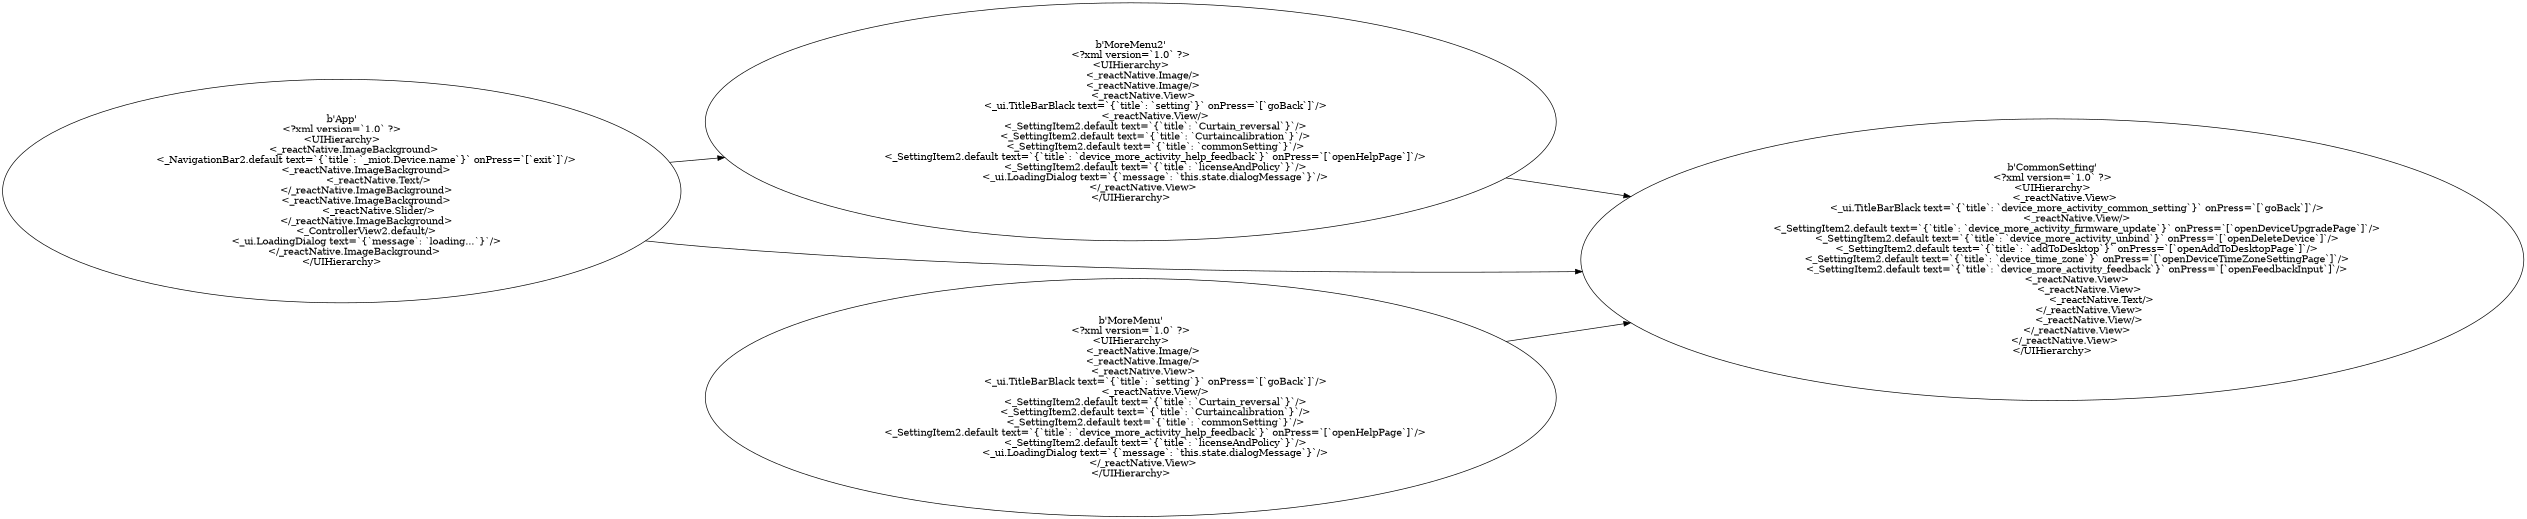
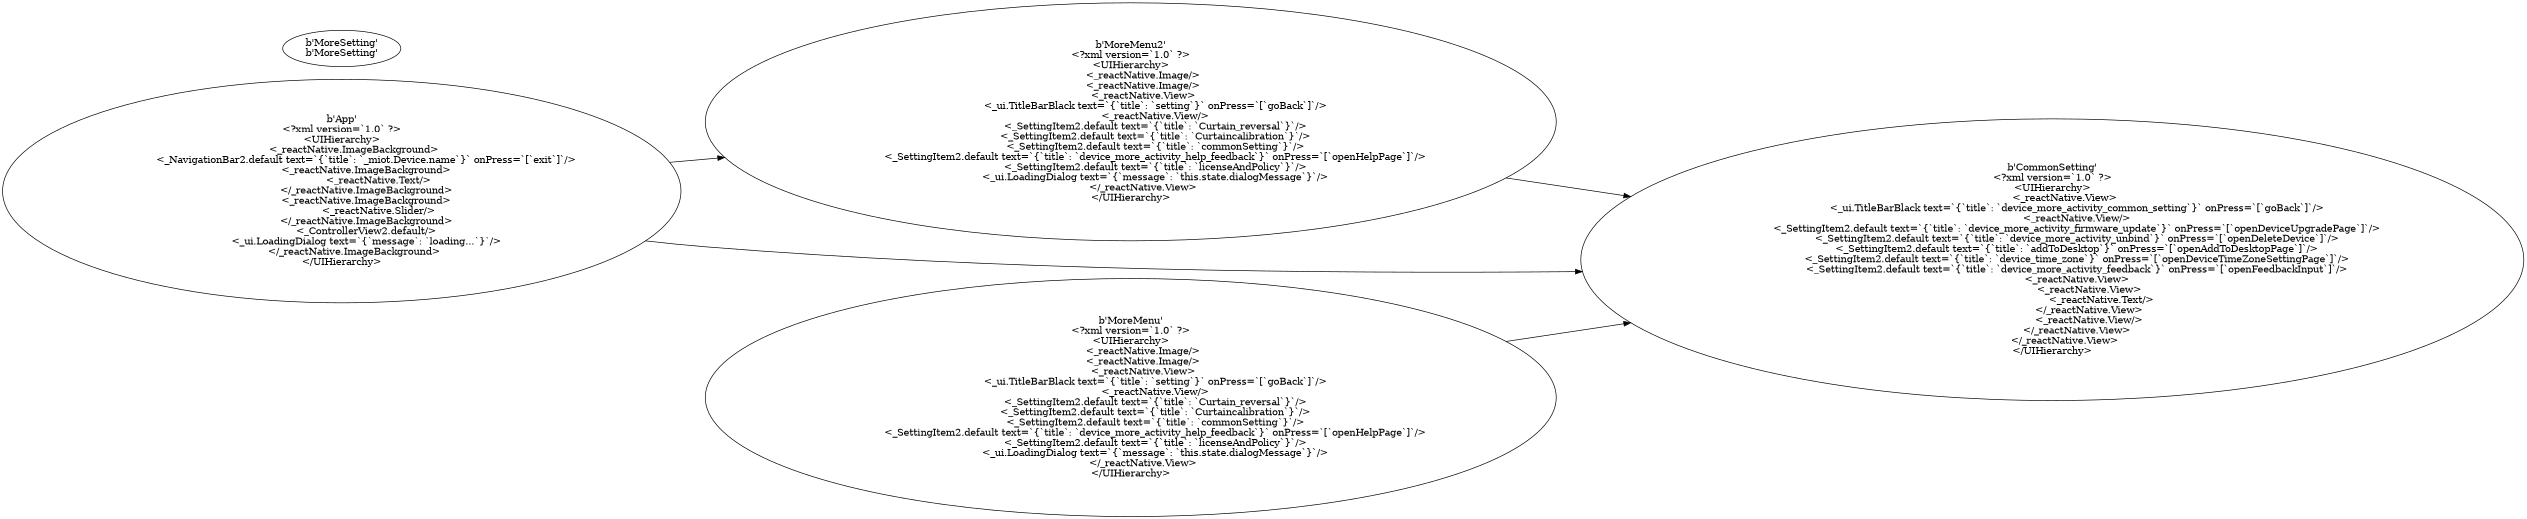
  digraph {
    rankdir=LR
    n1 [label="b'App'\n<?xml version=`1.0` ?>\n<UIHierarchy>\n	<_reactNative.ImageBackground>\n		<_NavigationBar2.default text=`{`title`: `_miot.Device.name`}` onPress=`[`exit`]`/>\n		<_reactNative.ImageBackground>\n			<_reactNative.Text/>\n		</_reactNative.ImageBackground>\n		<_reactNative.ImageBackground>\n			<_reactNative.Slider/>\n		</_reactNative.ImageBackground>\n		<_ControllerView2.default/>\n		<_ui.LoadingDialog text=`{`message`: `loading...`}`/>\n	</_reactNative.ImageBackground>\n</UIHierarchy>\n"]
    n2 [label="b'MoreMenu2'\n<?xml version=`1.0` ?>\n<UIHierarchy>\n	<_reactNative.Image/>\n	<_reactNative.Image/>\n	<_reactNative.View>\n		<_ui.TitleBarBlack text=`{`title`: `setting`}` onPress=`[`goBack`]`/>\n		<_reactNative.View/>\n		<_SettingItem2.default text=`{`title`: `Curtain_reversal`}`/>\n		<_SettingItem2.default text=`{`title`: `Curtaincalibration`}`/>\n		<_SettingItem2.default text=`{`title`: `commonSetting`}`/>\n		<_SettingItem2.default text=`{`title`: `device_more_activity_help_feedback`}` onPress=`[`openHelpPage`]`/>\n		<_SettingItem2.default text=`{`title`: `licenseAndPolicy`}`/>\n		<_ui.LoadingDialog text=`{`message`: `this.state.dialogMessage`}`/>\n	</_reactNative.View>\n</UIHierarchy>\n"]
    n3 [label="b'CommonSetting'\n<?xml version=`1.0` ?>\n<UIHierarchy>\n	<_reactNative.View>\n		<_ui.TitleBarBlack text=`{`title`: `device_more_activity_common_setting`}` onPress=`[`goBack`]`/>\n		<_reactNative.View/>\n		<_SettingItem2.default text=`{`title`: `device_more_activity_firmware_update`}` onPress=`[`openDeviceUpgradePage`]`/>\n		<_SettingItem2.default text=`{`title`: `device_more_activity_unbind`}` onPress=`[`openDeleteDevice`]`/>\n		<_SettingItem2.default text=`{`title`: `addToDesktop`}` onPress=`[`openAddToDesktopPage`]`/>\n		<_SettingItem2.default text=`{`title`: `device_time_zone`}` onPress=`[`openDeviceTimeZoneSettingPage`]`/>\n		<_SettingItem2.default text=`{`title`: `device_more_activity_feedback`}` onPress=`[`openFeedbackInput`]`/>\n		<_reactNative.View>\n			<_reactNative.View>\n				<_reactNative.Text/>\n			</_reactNative.View>\n			<_reactNative.View/>\n		</_reactNative.View>\n	</_reactNative.View>\n</UIHierarchy>\n"]
    n4 [label="b'MoreMenu'\n<?xml version=`1.0` ?>\n<UIHierarchy>\n	<_reactNative.Image/>\n	<_reactNative.Image/>\n	<_reactNative.View>\n		<_ui.TitleBarBlack text=`{`title`: `setting`}` onPress=`[`goBack`]`/>\n		<_reactNative.View/>\n		<_SettingItem2.default text=`{`title`: `Curtain_reversal`}`/>\n		<_SettingItem2.default text=`{`title`: `Curtaincalibration`}`/>\n		<_SettingItem2.default text=`{`title`: `commonSetting`}`/>\n		<_SettingItem2.default text=`{`title`: `device_more_activity_help_feedback`}` onPress=`[`openHelpPage`]`/>\n		<_SettingItem2.default text=`{`title`: `licenseAndPolicy`}`/>\n		<_ui.LoadingDialog text=`{`message`: `this.state.dialogMessage`}`/>\n	</_reactNative.View>\n</UIHierarchy>\n"]
+   n5 [label="b'MoreSetting'\nb'MoreSetting'"]
    n1 -> n2
    n1 -> n3
    n2 -> n3
    n4 -> n3
  }
